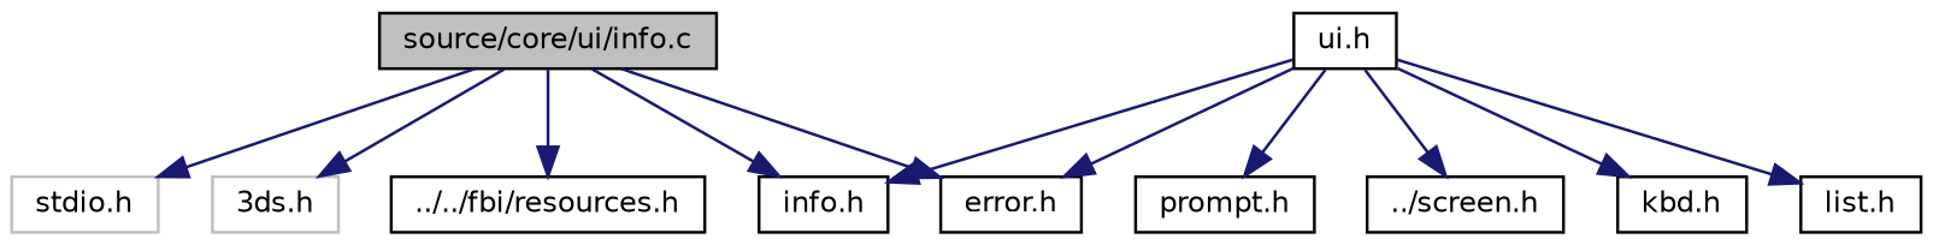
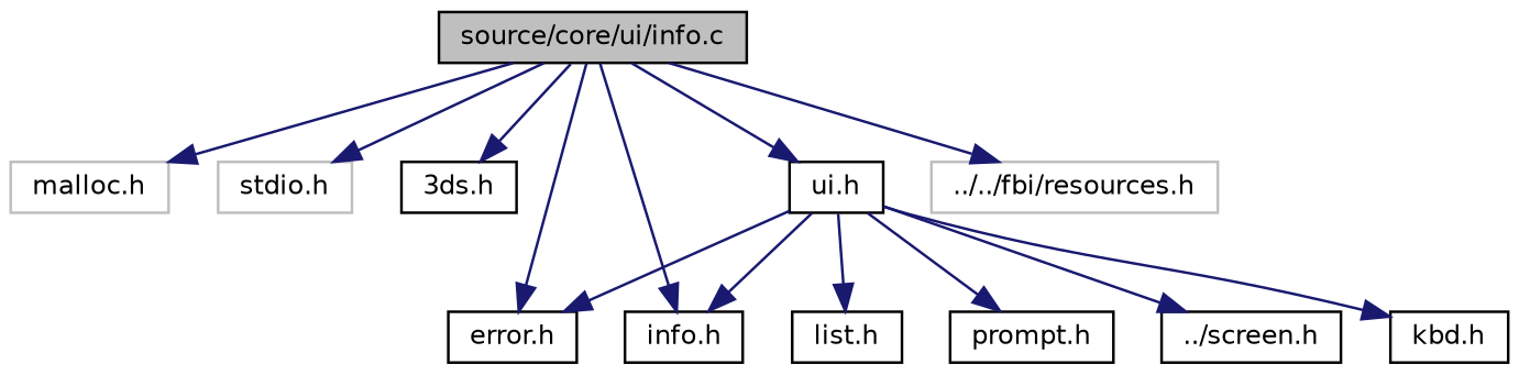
  digraph {
    node [color=black fillcolor=white fontname=Helvetica fontsize=10 shape=record style=filled]
    edge [color=midnightblue fontname=Helvetica fontsize=10 labelfontname=Helvetica labelfontsize=10 style=solid]
    n1 [fillcolor=grey75 fontcolor=black height=0.2 label="source/core/ui/info.c" width=0.4]
+   n2 [color=grey75 height=0.2 label="malloc.h" width=0.4]
    n3 [color=grey75 height=0.2 label="stdio.h" width=0.4]
-   n4 [color=grey75 height=0.2 label="3ds.h" width=0.4]
+   n4 [height=0.2 label="3ds.h" width=0.4]
    n5 [height=0.2 label="error.h" width=0.4]
    n6 [height=0.2 label="info.h" width=0.4]
    n7 [height=0.2 label="ui.h" width=0.4]
-   n8 [height=0.2 label="../../fbi/resources.h" width=0.4]
+   n8 [color=grey75 height=0.2 label="../../fbi/resources.h" width=0.4]
    n9 [height=0.2 label="../screen.h" width=0.4]
    n10 [height=0.2 label="kbd.h" width=0.4]
    n11 [height=0.2 label="list.h" width=0.4]
    n12 [height=0.2 label="prompt.h" width=0.4]
+   n1 -> n2
    n1 -> n3
    n1 -> n4
    n1 -> n5
    n1 -> n6
+   n1 -> n7
    n1 -> n8
    n7 -> n5
    n7 -> n6
    n7 -> n9
    n7 -> n10
    n7 -> n11
    n7 -> n12
  }
